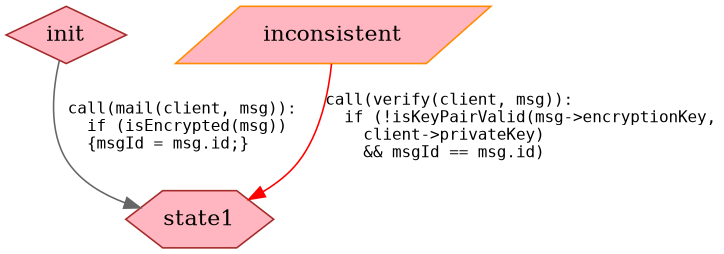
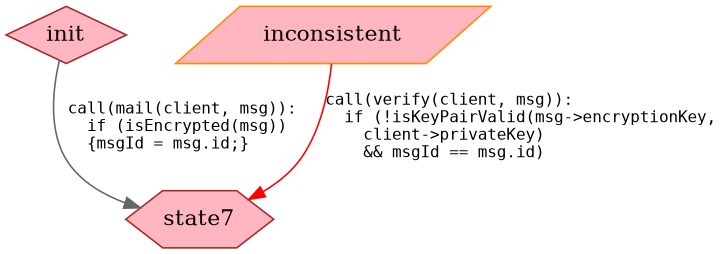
  digraph {
    node [color=brown fillcolor=lightpink style=filled]
    edge [fontname=Monospace fontsize=10]
    init [shape=diamond]
-   state1 [shape=hexagon]
+   state1 [shape=hexagon label=state7]
    inconsistent [color=darkorange shape=parallelogram]
    init -> state1 [color=gray40 label="call(mail(client, msg)):\l  if (isEncrypted(msg))\l  {msgId = msg.id;}\l"]
    inconsistent -> state1 [color=red label="call(verify(client, msg)):\l  if (!isKeyPairValid(msg->encryptionKey,\l    client->privateKey)\l    && msgId == msg.id)\l"]
  }
